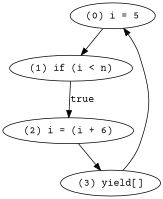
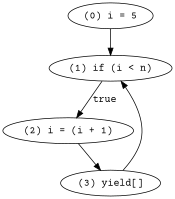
  digraph {
    fontname="Courier Prime"
    node [fontname="Courier Prime"]
    edge [fontname="Courier Prime"]
    n1 [label="(0) i = 5"]
    n2 [label="(1) if (i < n)"]
-   n3 [label="(2) i = (i + 6)"]
+   n3 [label="(2) i = (i + 1)"]
    n4 [label="(3) yield[]"]
    n1 -> n2
    n2 -> n3 [label=true]
    n3 -> n4
-   n4 -> n1
+   n4 -> n2
  }
